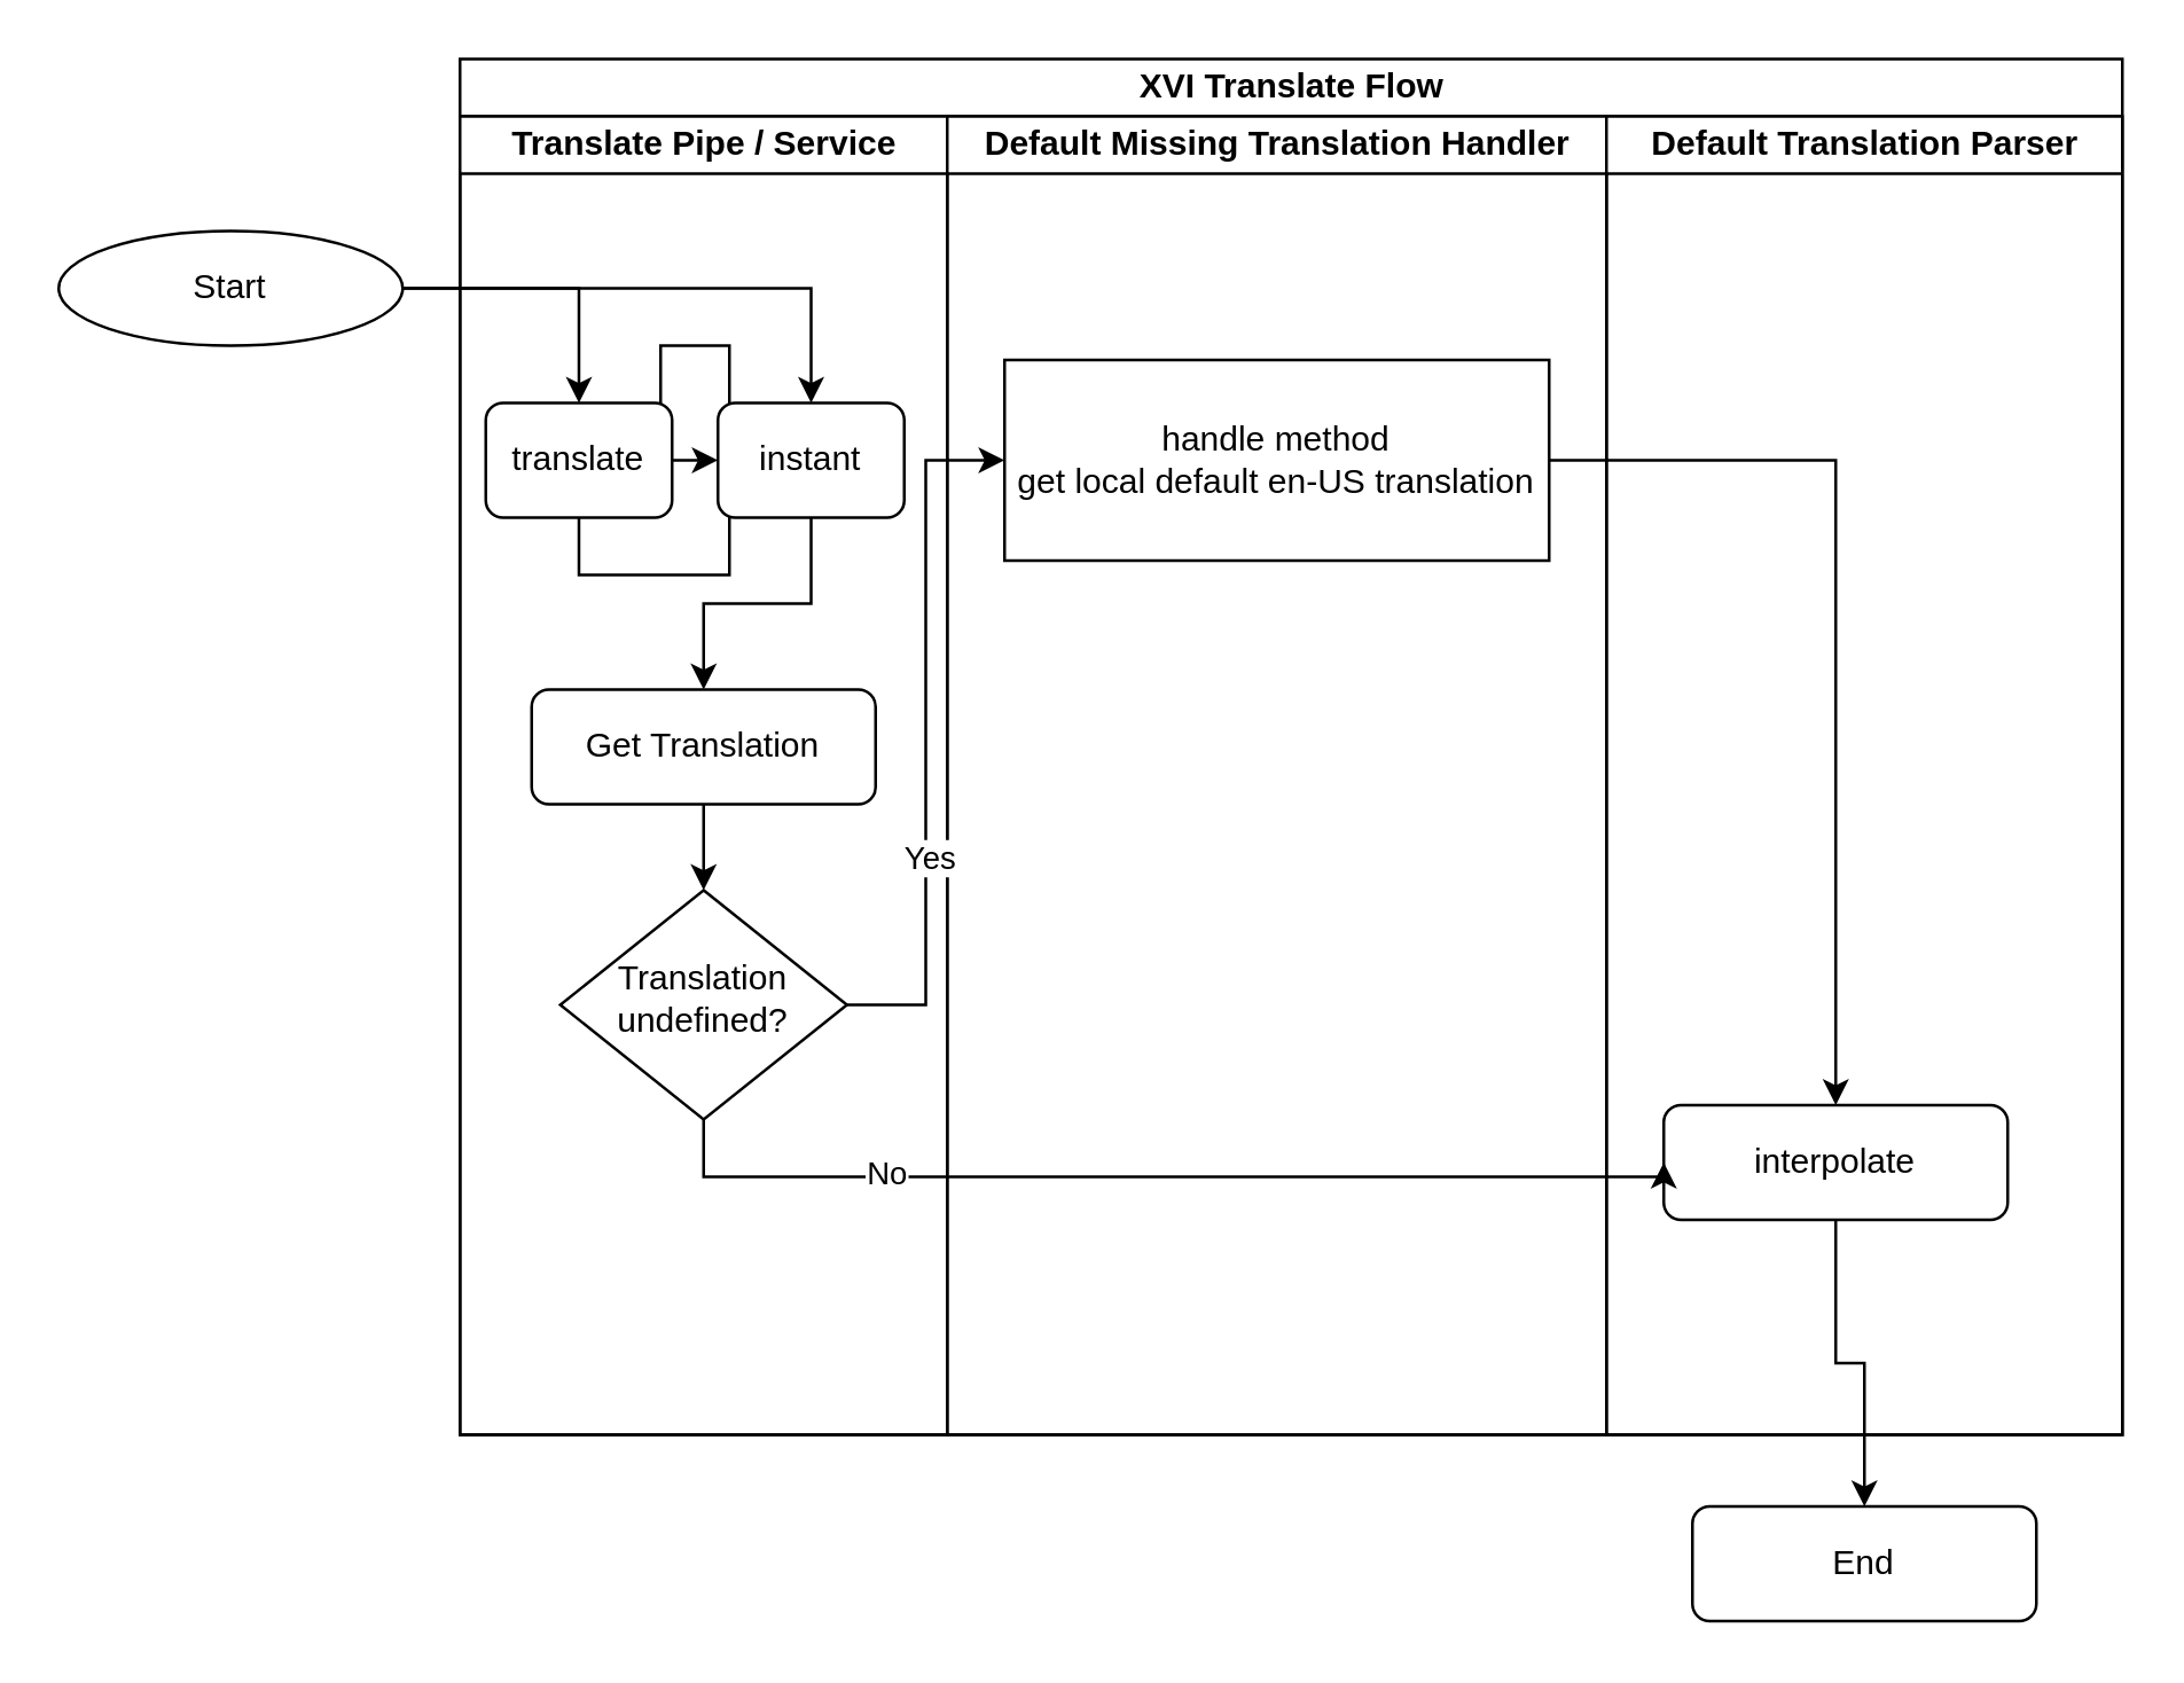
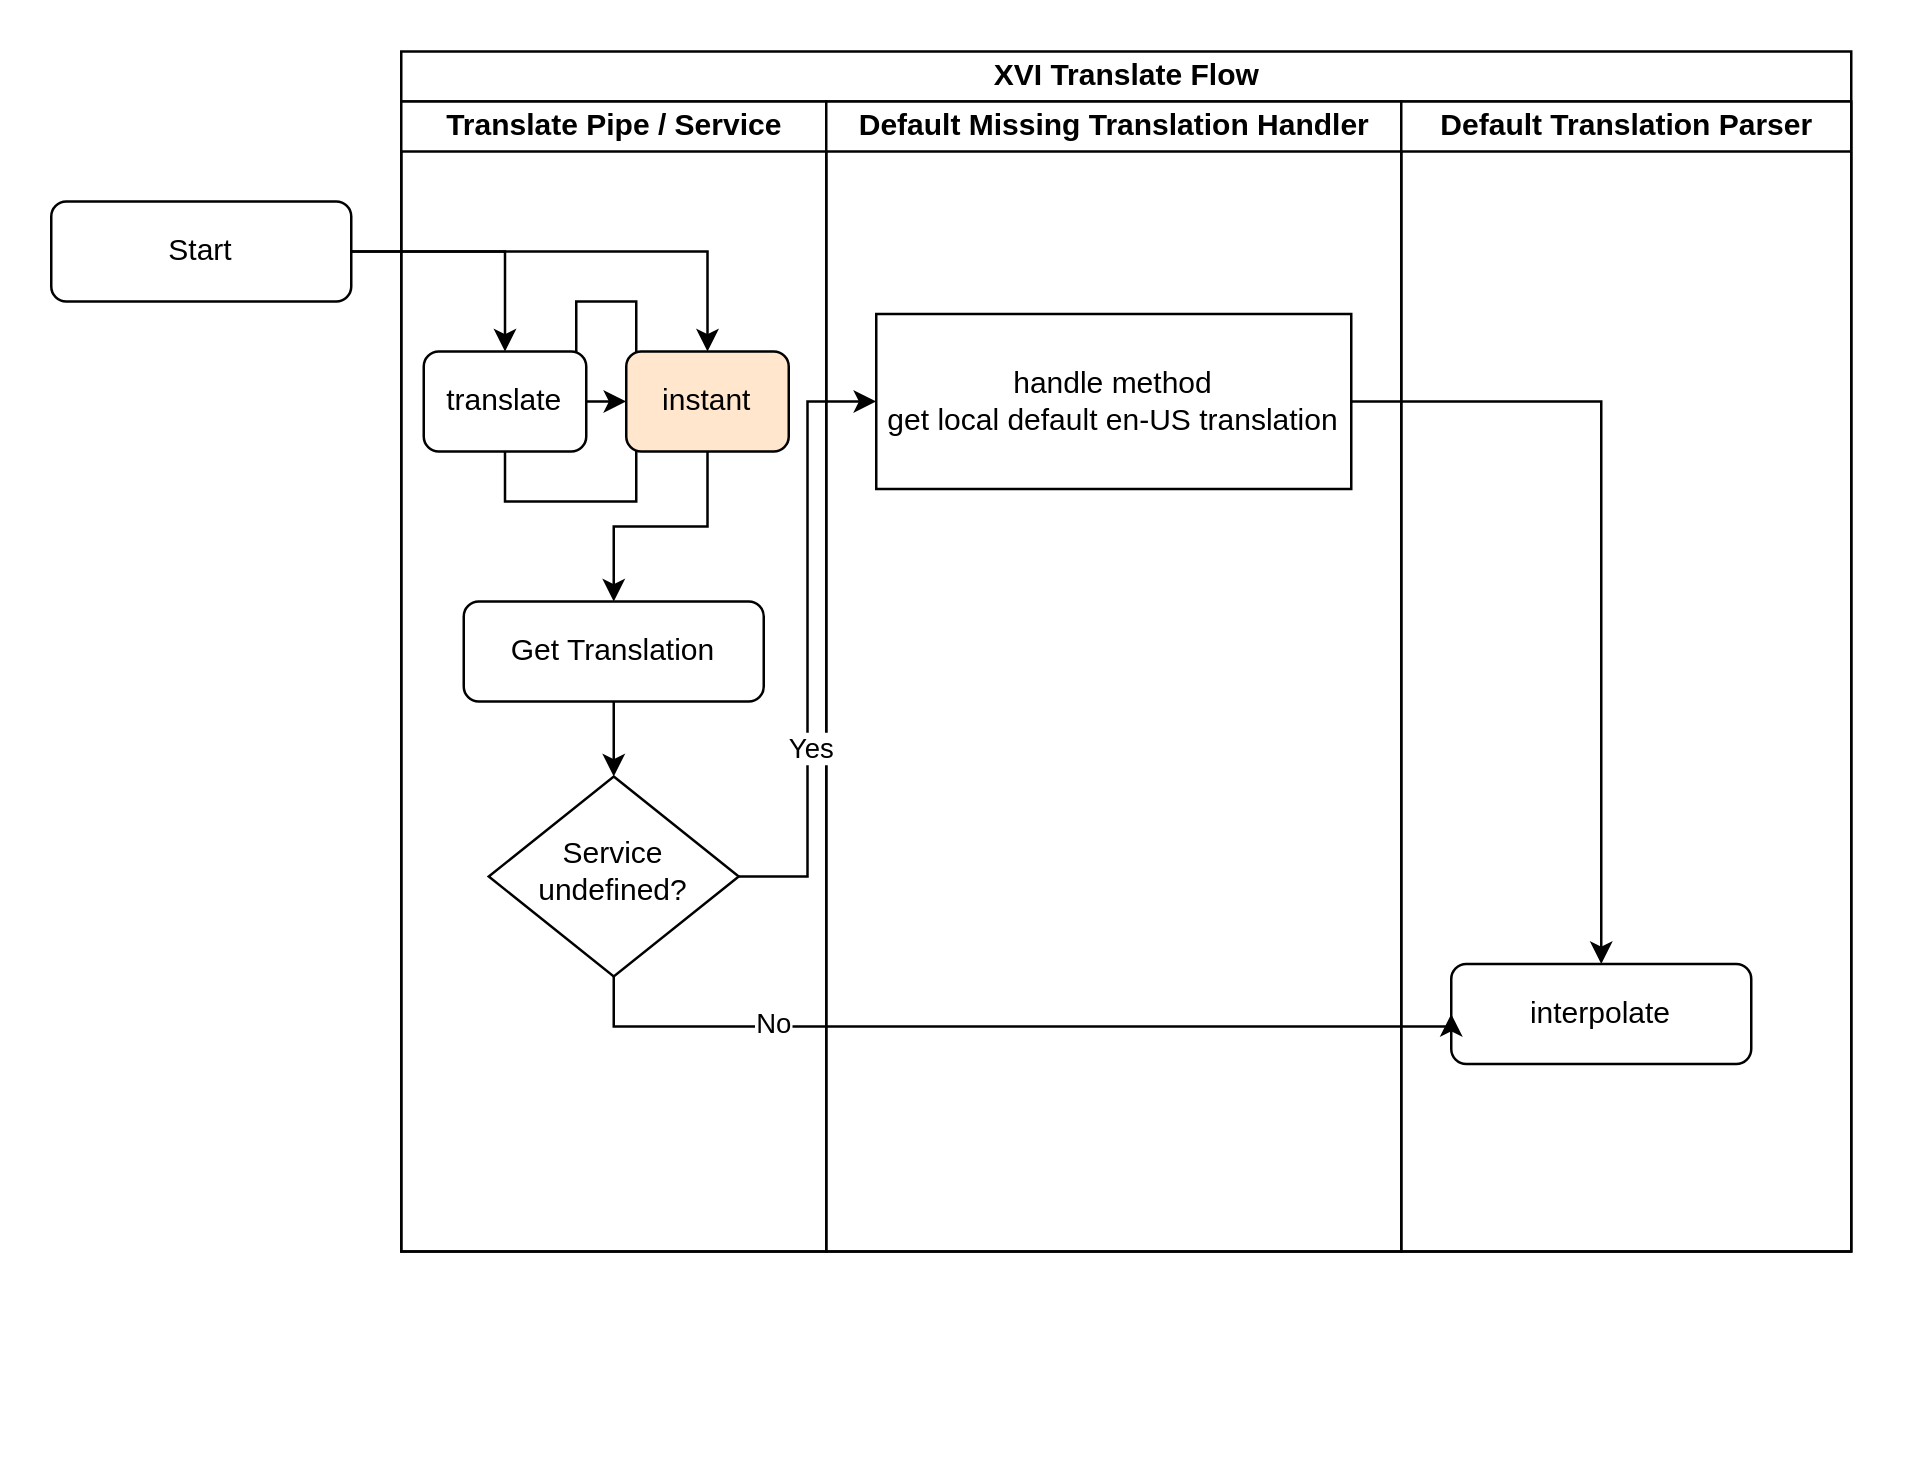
  <mxCell id="0" />
  <mxCell id="1" parent="0" />
  <mxCell id="2" value="XVI Translate Flow" style="swimlane;childLayout=stackLayout;resizeParent=1;resizeParentMax=0;startSize=20;html=1;" vertex="1" parent="1"><mxGeometry x="160" y="20" width="580" height="480" as="geometry" /></mxCell>
  <mxCell id="3" value="Translate Pipe / Service" style="swimlane;startSize=20;html=1;" vertex="1" parent="2"><mxGeometry y="20" width="170" height="460" as="geometry" /></mxCell>
  <mxCell id="4" style="edgeStyle=orthogonalEdgeStyle;rounded=0;orthogonalLoop=1;jettySize=auto;html=1;exitX=0.5;exitY=1;exitDx=0;exitDy=0;" edge="1" parent="3" source="5" target="7"><mxGeometry relative="1" as="geometry" /></mxCell>
  <mxCell id="5" value="translate" style="rounded=1;whiteSpace=wrap;html=1;fontSize=12;glass=0;strokeWidth=1;shadow=0;" vertex="1" parent="3"><mxGeometry x="9" y="100" width="65" height="40" as="geometry" /></mxCell>
  <mxCell id="6" style="edgeStyle=orthogonalEdgeStyle;rounded=0;orthogonalLoop=1;jettySize=auto;html=1;exitX=0.5;exitY=1;exitDx=0;exitDy=0;entryX=0.5;entryY=0;entryDx=0;entryDy=0;" edge="1" parent="3" source="7" target="9"><mxGeometry relative="1" as="geometry"><mxPoint x="160.0" y="180" as="targetPoint" /></mxGeometry></mxCell>
- <mxCell id="7" value="instant" style="rounded=1;whiteSpace=wrap;html=1;fontSize=12;glass=0;strokeWidth=1;shadow=0;" vertex="1" parent="3"><mxGeometry x="90.0" y="100" width="65" height="40" as="geometry" /></mxCell>
+ <mxCell id="7" value="instant" style="rounded=1;whiteSpace=wrap;html=1;fontSize=12;glass=0;strokeWidth=1;shadow=0;fillColor=#ffe6cc;" vertex="1" parent="3"><mxGeometry x="90.0" y="100" width="65" height="40" as="geometry" /></mxCell>
  <mxCell id="8" style="edgeStyle=orthogonalEdgeStyle;rounded=0;orthogonalLoop=1;jettySize=auto;html=1;exitX=0.5;exitY=1;exitDx=0;exitDy=0;" edge="1" parent="3" source="9" target="10"><mxGeometry relative="1" as="geometry" /></mxCell>
  <mxCell id="9" value="Get Translation" style="rounded=1;whiteSpace=wrap;html=1;fontSize=12;glass=0;strokeWidth=1;shadow=0;" vertex="1" parent="3"><mxGeometry x="25.0" y="200" width="120" height="40" as="geometry" /></mxCell>
- <mxCell id="10" value="Translation undefined?" style="rhombus;whiteSpace=wrap;html=1;shadow=0;fontFamily=Helvetica;fontSize=12;align=center;strokeWidth=1;spacing=6;spacingTop=-4;" vertex="1" parent="3"><mxGeometry x="35.0" y="270" width="100" height="80" as="geometry" /></mxCell>
+ <mxCell id="10" value="Service undefined?" style="rhombus;whiteSpace=wrap;html=1;shadow=0;fontFamily=Helvetica;fontSize=12;align=center;strokeWidth=1;spacing=6;spacingTop=-4;" vertex="1" parent="3"><mxGeometry x="35.0" y="270" width="100" height="80" as="geometry" /></mxCell>
  <mxCell id="11" value="Default Missing Translation Handler" style="swimlane;startSize=20;html=1;" vertex="1" parent="2"><mxGeometry x="170" y="20" width="230" height="460" as="geometry" /></mxCell>
  <mxCell id="12" value="handle method&lt;div&gt;get local default en-US translation&lt;/div&gt;" style="whiteSpace=wrap;html=1;fontSize=12;glass=0;strokeWidth=1;shadow=0;rounded=0;" vertex="1" parent="11"><mxGeometry x="20" y="85" width="190" height="70" as="geometry" /></mxCell>
  <mxCell id="13" value="Default Translation Parser" style="swimlane;startSize=20;html=1;" vertex="1" parent="2"><mxGeometry x="400" y="20" width="180" height="460" as="geometry" /></mxCell>
  <mxCell id="14" value="interpolate" style="rounded=1;whiteSpace=wrap;html=1;fontSize=12;glass=0;strokeWidth=1;shadow=0;" vertex="1" parent="13"><mxGeometry x="20" y="345" width="120" height="40" as="geometry" /></mxCell>
  <mxCell id="15" style="edgeStyle=orthogonalEdgeStyle;rounded=0;orthogonalLoop=1;jettySize=auto;html=1;exitX=1;exitY=0.5;exitDx=0;exitDy=0;entryX=0;entryY=0.5;entryDx=0;entryDy=0;" edge="1" parent="2" source="10" target="12"><mxGeometry relative="1" as="geometry" /></mxCell>
  <mxCell id="16" value="Yes" style="edgeLabel;html=1;align=center;verticalAlign=middle;resizable=0;points=[];" vertex="1" connectable="0" parent="15"><mxGeometry x="-0.353" y="-1" relative="1" as="geometry"><mxPoint as="offset" /></mxGeometry></mxCell>
  <mxCell id="17" style="edgeStyle=orthogonalEdgeStyle;rounded=0;orthogonalLoop=1;jettySize=auto;html=1;exitX=0.5;exitY=1;exitDx=0;exitDy=0;entryX=0;entryY=0.5;entryDx=0;entryDy=0;" edge="1" parent="2" source="10" target="14"><mxGeometry relative="1" as="geometry"><mxPoint x="430.0" y="390" as="targetPoint" /><Array as="points"><mxPoint x="85" y="390" /></Array></mxGeometry></mxCell>
  <mxCell id="18" value="No" style="edgeLabel;html=1;align=center;verticalAlign=middle;resizable=0;points=[];" vertex="1" connectable="0" parent="17"><mxGeometry x="-0.541" y="2" relative="1" as="geometry"><mxPoint as="offset" /></mxGeometry></mxCell>
  <mxCell id="19" style="edgeStyle=orthogonalEdgeStyle;rounded=0;orthogonalLoop=1;jettySize=auto;html=1;exitX=1;exitY=0.5;exitDx=0;exitDy=0;entryX=0.5;entryY=0;entryDx=0;entryDy=0;" edge="1" parent="2" source="12" target="14"><mxGeometry relative="1" as="geometry" /></mxCell>
  <mxCell id="20" style="edgeStyle=orthogonalEdgeStyle;rounded=0;orthogonalLoop=1;jettySize=auto;html=1;exitX=1;exitY=0.5;exitDx=0;exitDy=0;entryX=0.5;entryY=0;entryDx=0;entryDy=0;" edge="1" parent="1" source="22" target="5"><mxGeometry relative="1" as="geometry" /></mxCell>
  <mxCell id="21" style="edgeStyle=orthogonalEdgeStyle;rounded=0;orthogonalLoop=1;jettySize=auto;html=1;entryX=0.5;entryY=0;entryDx=0;entryDy=0;" edge="1" parent="1" source="22" target="7"><mxGeometry relative="1" as="geometry" /></mxCell>
- <mxCell id="22" value="Start" style="ellipse;whiteSpace=wrap;html=1;fontSize=12;glass=0;strokeWidth=1;shadow=0;" vertex="1" parent="1"><mxGeometry x="20" y="80" width="120" height="40" as="geometry" /></mxCell>
- <mxCell id="23" value="End" style="rounded=1;whiteSpace=wrap;html=1;fontSize=12;glass=0;strokeWidth=1;shadow=0;" vertex="1" parent="1"><mxGeometry x="590" y="525" width="120" height="40" as="geometry" /></mxCell>
- <mxCell id="24" style="edgeStyle=orthogonalEdgeStyle;rounded=0;orthogonalLoop=1;jettySize=auto;html=1;exitX=0.5;exitY=1;exitDx=0;exitDy=0;" edge="1" parent="1" source="14" target="23"><mxGeometry relative="1" as="geometry" /></mxCell>
+ <mxCell id="22" value="Start" style="rounded=1;whiteSpace=wrap;html=1;fontSize=12;glass=0;strokeWidth=1;shadow=0;" vertex="1" parent="1"><mxGeometry x="20" y="80" width="120" height="40" as="geometry" /></mxCell>
